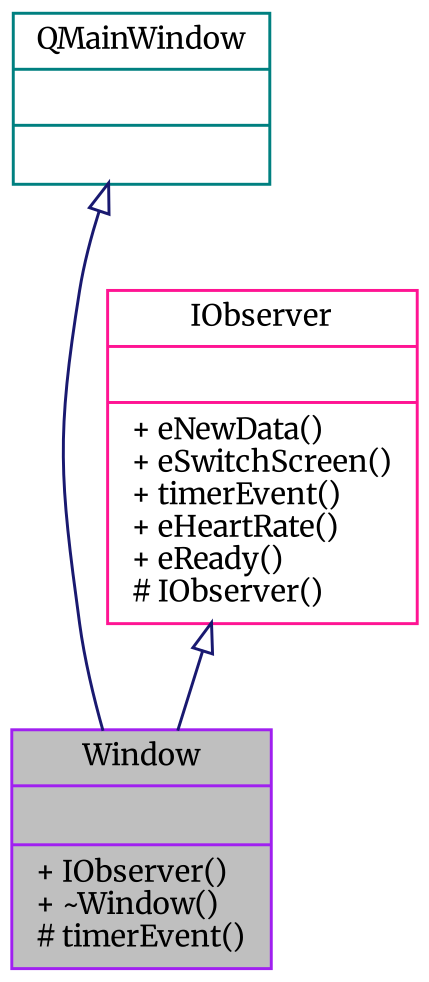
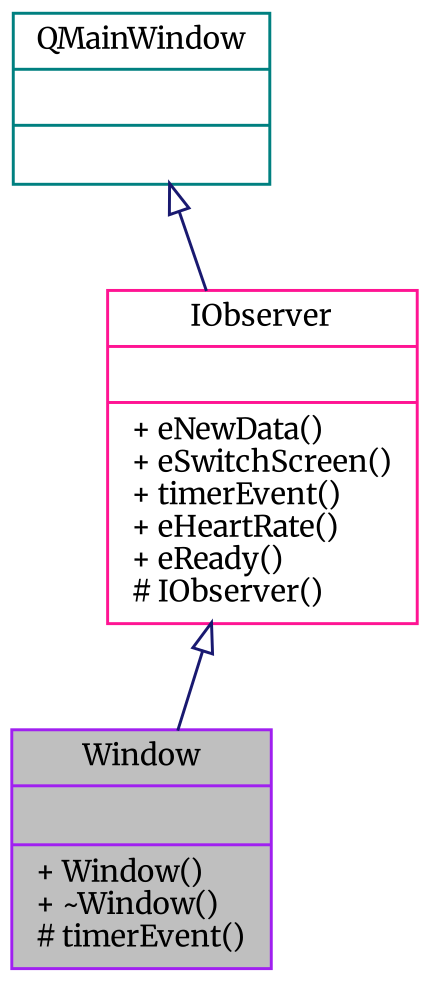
  digraph {
    fontname=Merriweather
    node [fontname=Merriweather fontsize=10 shape=record]
    edge [arrowtail=onormal color=midnightblue dir=back fontname=Merriweather fontsize=10 labelfontname=Helvetica labelfontsize=10 style=solid]
-   n1 [color=purple fillcolor=grey75 fontcolor=black height=0.2 label="{Window\n||+ IObserver()\l+ ~Window()\l# timerEvent()\l}" style=filled width=0.4]
+   n1 [color=purple fillcolor=grey75 fontcolor=black height=0.2 label="{Window\n||+ Window()\l+ ~Window()\l# timerEvent()\l}" style=filled width=0.4]
    n2 [color=teal height=0.2 label="{QMainWindow\n||}" width=0.4]
    n3 [color=deeppink height=0.2 label="{IObserver\n||+ eNewData()\l+ eSwitchScreen()\l+ timerEvent()\l+ eHeartRate()\l+ eReady()\l# IObserver()\l}" width=0.4]
-   n2 -> n1
+   n2 -> n3
    n3 -> n1
  }
